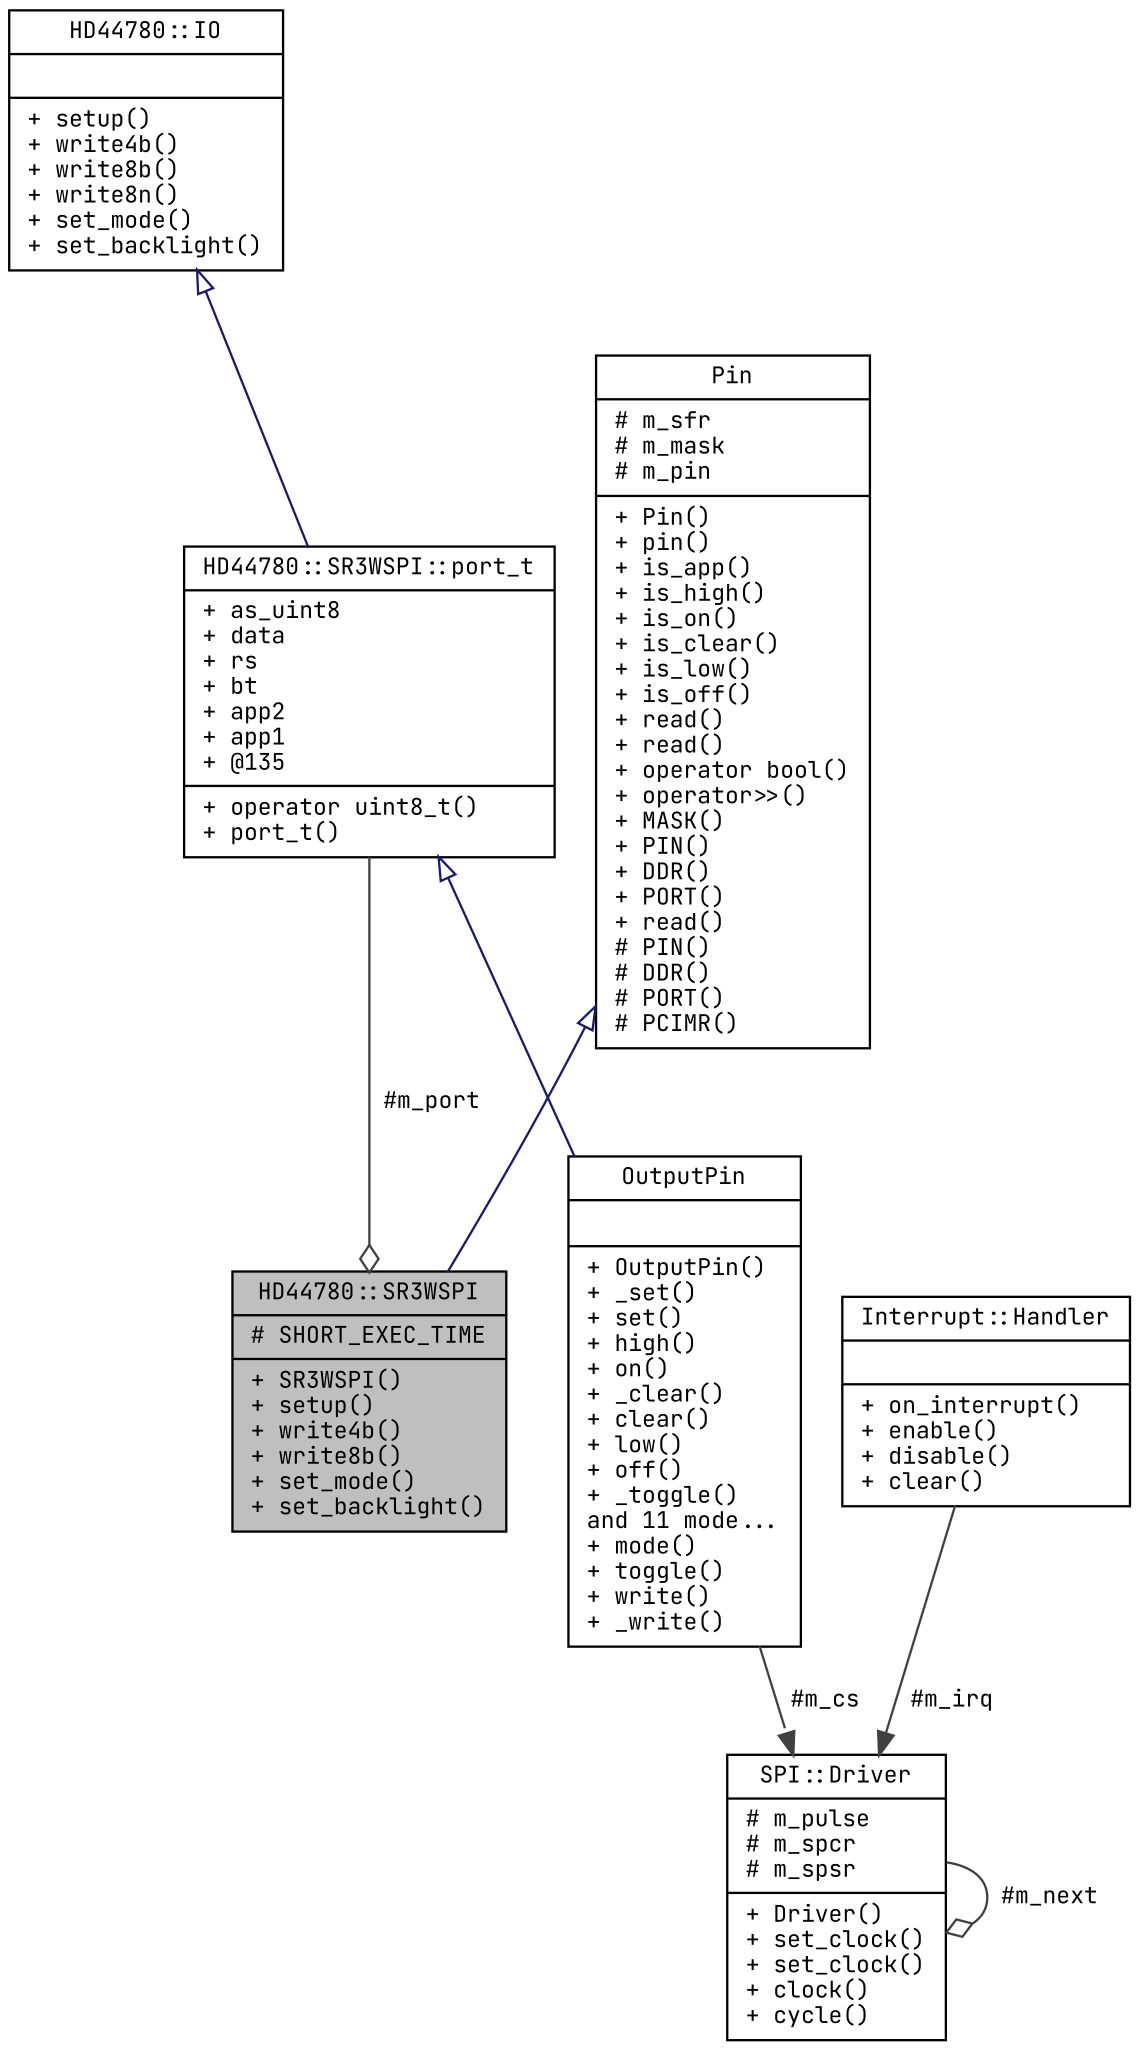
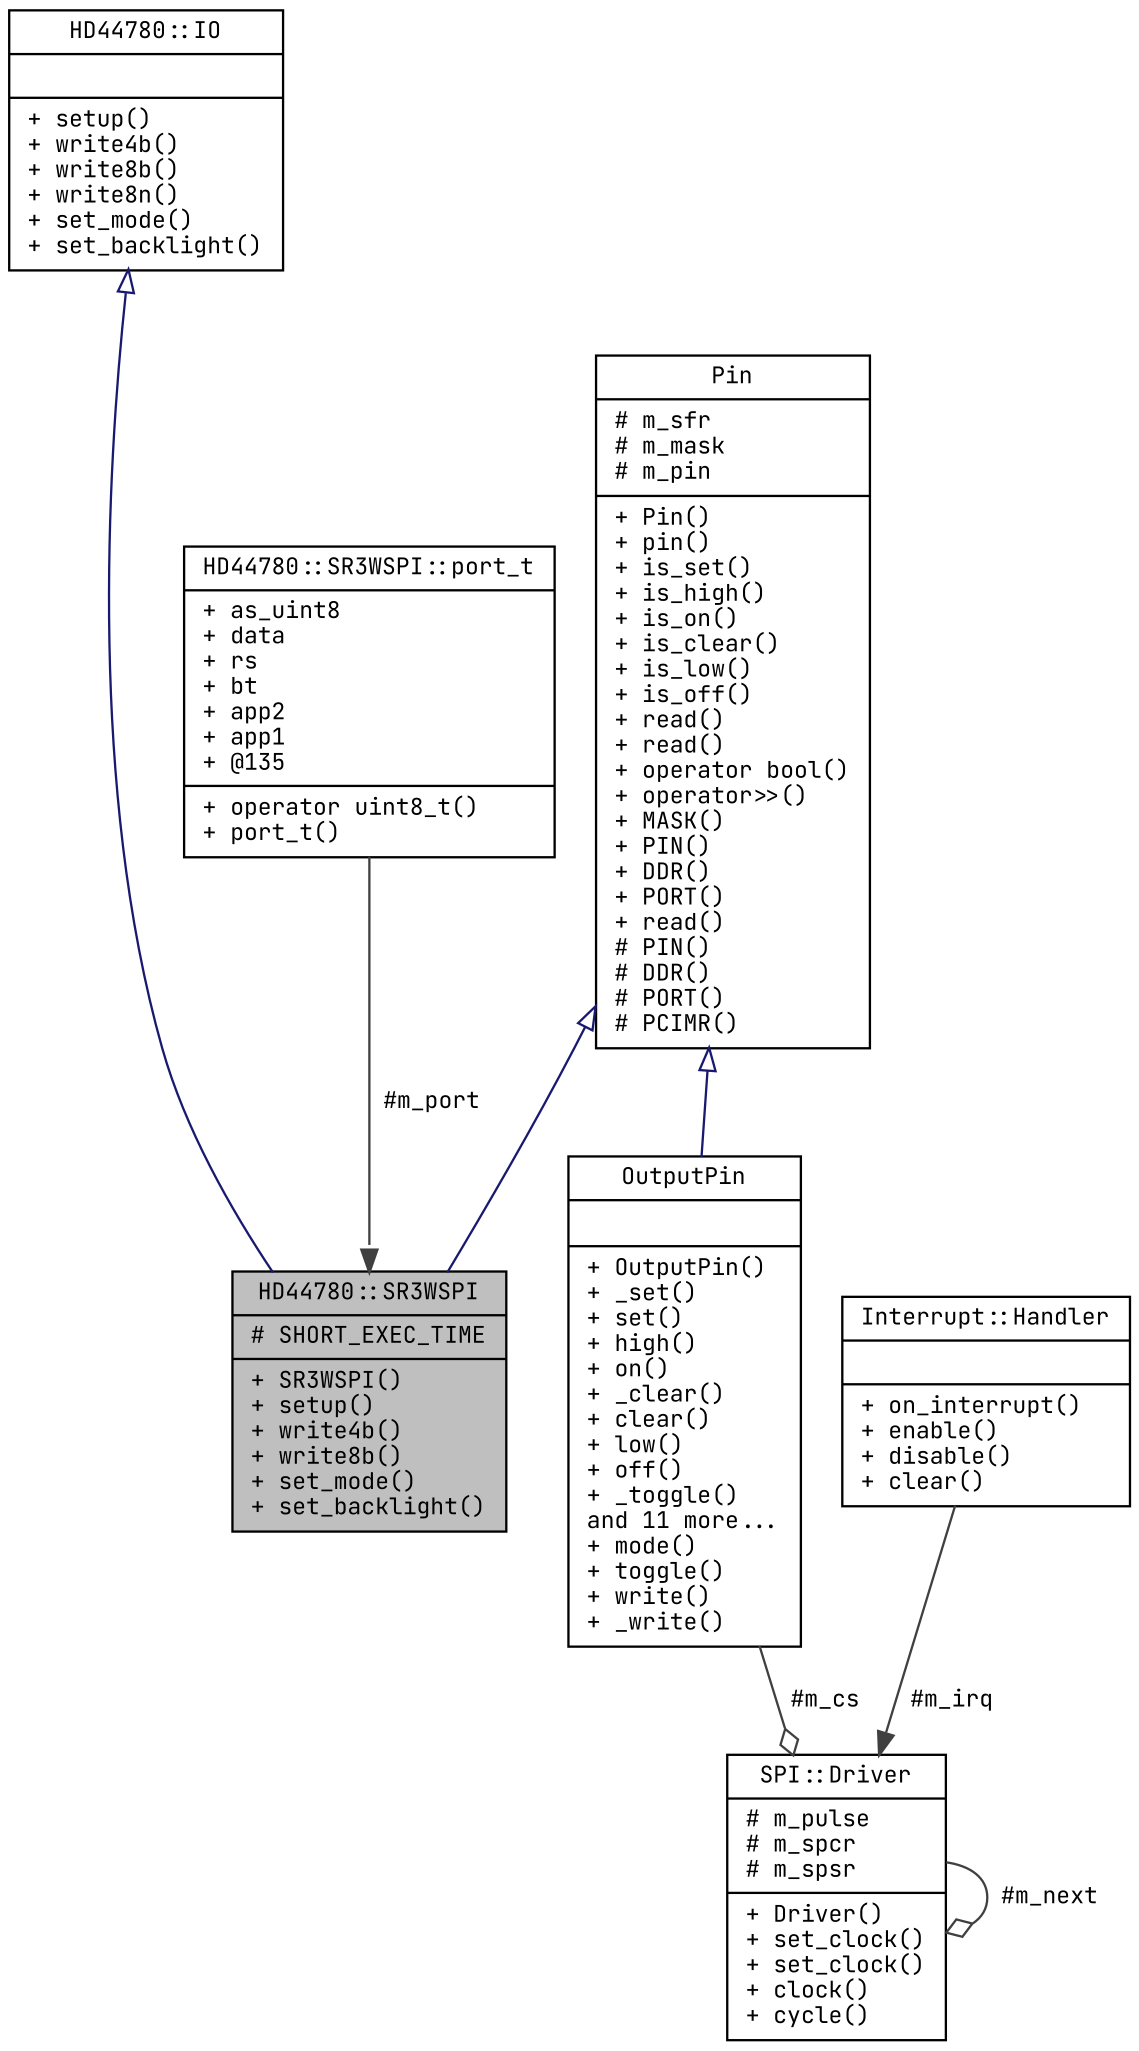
  digraph {
    fontname="JetBrains Mono"
    node [color=black fillcolor=white fontname="JetBrains Mono" fontsize=10 shape=record style=filled]
    edge [color=grey25 fontname="JetBrains Mono" fontsize=10 labelfontname=Helvetica labelfontsize=10 style=solid]
    n1 [fillcolor=grey75 fontcolor=black height=0.2 label="{HD44780::SR3WSPI\n|# SHORT_EXEC_TIME\l|+ SR3WSPI()\l+ setup()\l+ write4b()\l+ write8b()\l+ set_mode()\l+ set_backlight()\l}" width=0.4]
    n2 [height=0.2 label="{HD44780::IO\n||+ setup()\l+ write4b()\l+ write8b()\l+ write8n()\l+ set_mode()\l+ set_backlight()\l}" width=0.4]
    n3 [height=0.2 label="{SPI::Driver\n|# m_pulse\l# m_spcr\l# m_spsr\l|+ Driver()\l+ set_clock()\l+ set_clock()\l+ clock()\l+ cycle()\l}" width=0.4]
-   n4 [height=0.2 label="{OutputPin\n||+ OutputPin()\l+ _set()\l+ set()\l+ high()\l+ on()\l+ _clear()\l+ clear()\l+ low()\l+ off()\l+ _toggle()\land 11 mode...\l+ mode()\l+ toggle()\l+ write()\l+ _write()\l}" width=0.4]
-   n5 [height=0.2 label="{Pin\n|# m_sfr\l# m_mask\l# m_pin\l|+ Pin()\l+ pin()\l+ is_app()\l+ is_high()\l+ is_on()\l+ is_clear()\l+ is_low()\l+ is_off()\l+ read()\l+ read()\l+ operator bool()\l+ operator\>\>()\l+ MASK()\l+ PIN()\l+ DDR()\l+ PORT()\l+ read()\l# PIN()\l# DDR()\l# PORT()\l# PCIMR()\l}" width=0.4]
+   n4 [height=0.2 label="{OutputPin\n||+ OutputPin()\l+ _set()\l+ set()\l+ high()\l+ on()\l+ _clear()\l+ clear()\l+ low()\l+ off()\l+ _toggle()\land 11 more...\l+ mode()\l+ toggle()\l+ write()\l+ _write()\l}" width=0.4]
+   n5 [height=0.2 label="{Pin\n|# m_sfr\l# m_mask\l# m_pin\l|+ Pin()\l+ pin()\l+ is_set()\l+ is_high()\l+ is_on()\l+ is_clear()\l+ is_low()\l+ is_off()\l+ read()\l+ read()\l+ operator bool()\l+ operator\>\>()\l+ MASK()\l+ PIN()\l+ DDR()\l+ PORT()\l+ read()\l# PIN()\l# DDR()\l# PORT()\l# PCIMR()\l}" width=0.4]
    n6 [height=0.2 label="{Interrupt::Handler\n||+ on_interrupt()\l+ enable()\l+ disable()\l+ clear()\l}" width=0.4]
    n7 [height=0.2 label="{HD44780::SR3WSPI::port_t\n|+ as_uint8\l+ data\l+ rs\l+ bt\l+ app2\l+ app1\l+ @135\l|+ operator uint8_t()\l+ port_t()\l}" width=0.4]
-   n2 -> n7 [arrowtail=onormal color=midnightblue dir=back]
+   n2 -> n1 [arrowtail=onormal color=midnightblue dir=back]
    n3 -> n3 [arrowhead=odiamond label=" #m_next"]
-   n4 -> n3 [arrowhead=normal label=" #m_cs"]
+   n4 -> n3 [arrowhead=odiamond label=" #m_cs"]
    n5 -> n1 [arrowtail=onormal color=midnightblue dir=back]
-   n7 -> n4 [arrowtail=onormal color=midnightblue dir=back]
+   n5 -> n4 [arrowtail=onormal color=midnightblue dir=back]
    n6 -> n3 [arrowhead=normal label=" #m_irq"]
-   n7 -> n1 [arrowhead=odiamond label=" #m_port"]
+   n7 -> n1 [arrowhead=normal label=" #m_port"]
  }
